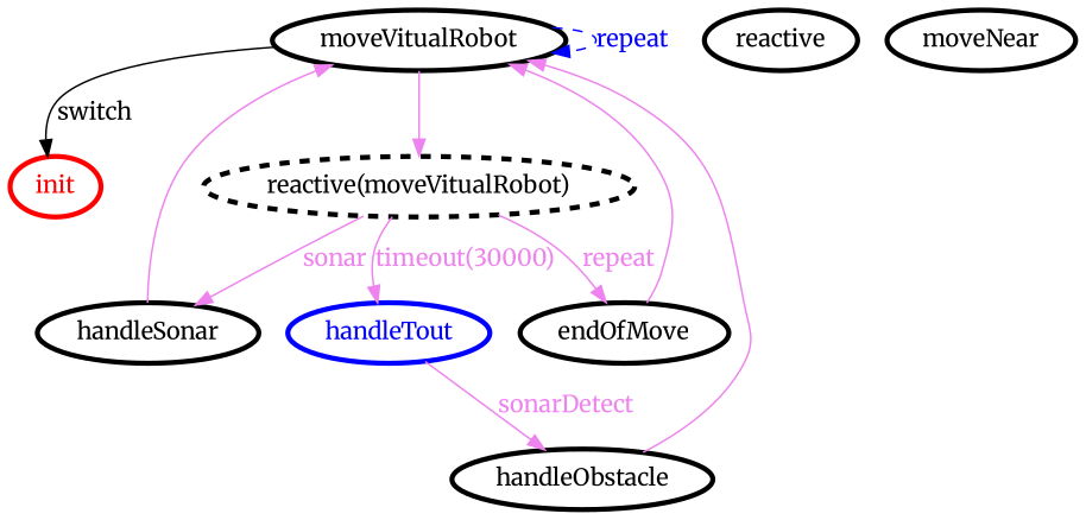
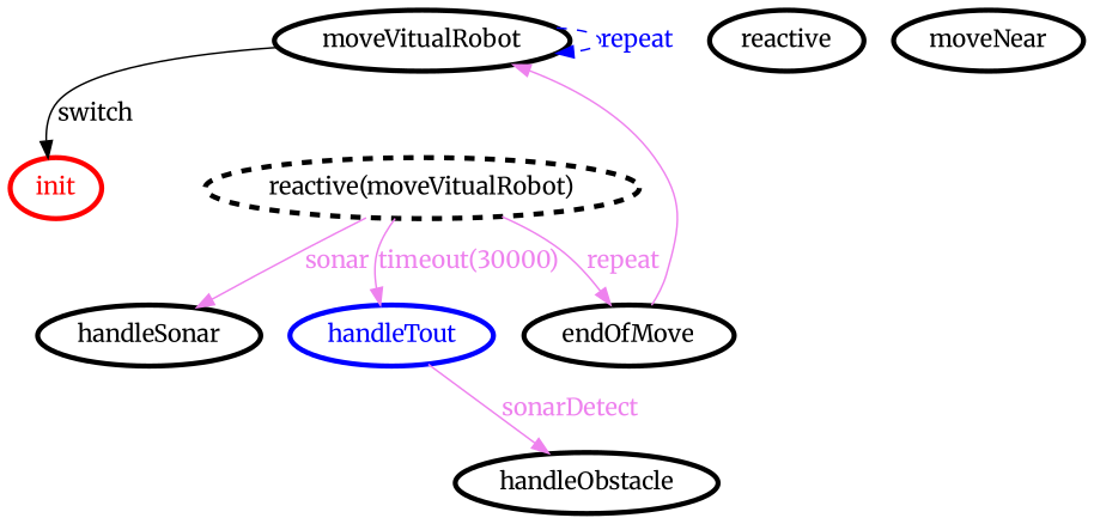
  digraph {
    fontname=Merriweather
    rankdir=TB
    node [color=black fontcolor=black fontname=Merriweather penwidth=3]
    edge [color=violet fontcolor=violet fontname=Merriweather]
    init [color=red fontcolor=red]
    moveVitualRobot
    "reactive(moveVitualRobot)" [style=dashed]
    handleSonar
    endOfMove
    handleObstacle
    n7 [label=reactive]
    handleTout [color=blue fontcolor=blue]
    moveNear
    moveVitualRobot -> init [color=black fontcolor=black label=switch]
    moveVitualRobot -> moveVitualRobot [color=blue fontcolor=blue label="repeat " style=dashed]
-   moveVitualRobot -> "reactive(moveVitualRobot)"
    "reactive(moveVitualRobot)" -> handleSonar [label=sonar]
    "reactive(moveVitualRobot)" -> endOfMove [label=repeat]
    "reactive(moveVitualRobot)" -> handleTout [label="timeout(30000)"]
-   handleSonar -> moveVitualRobot
    endOfMove -> moveVitualRobot
-   handleObstacle -> moveVitualRobot
    handleTout -> handleObstacle [label=sonarDetect]
  }
